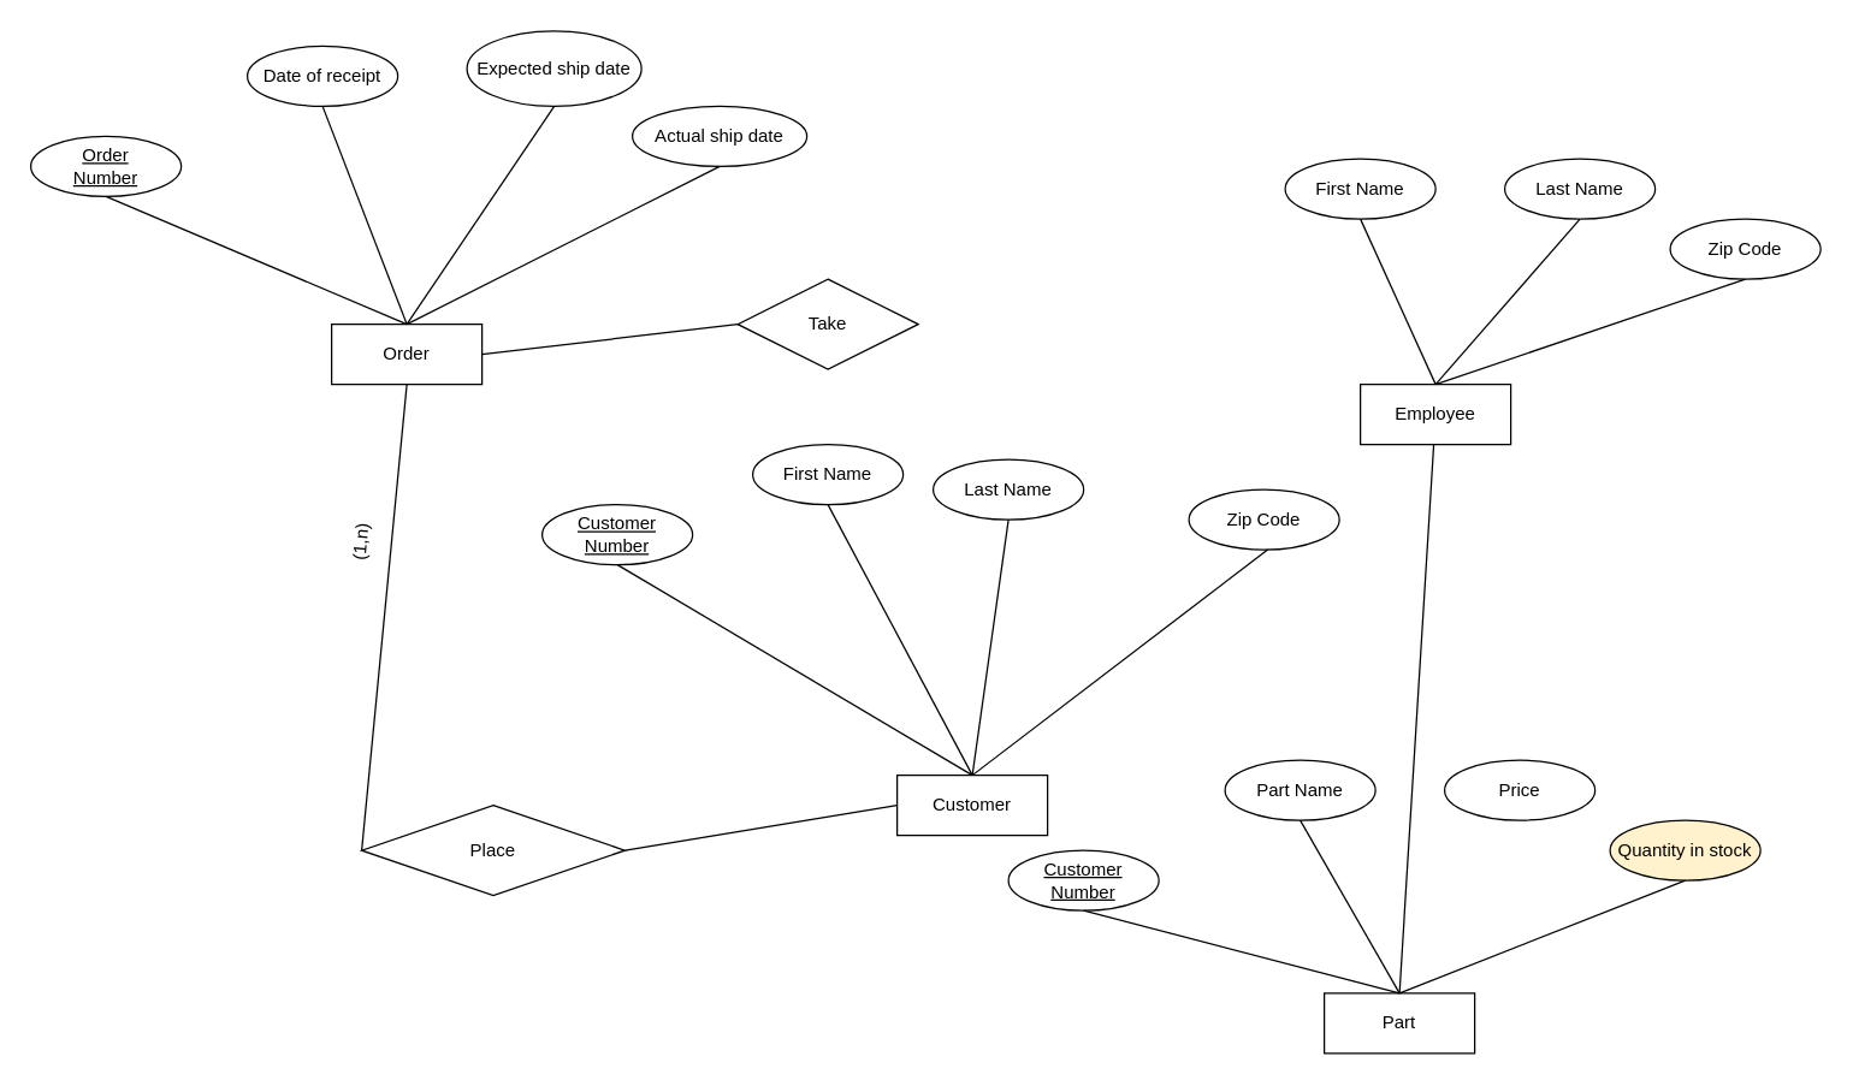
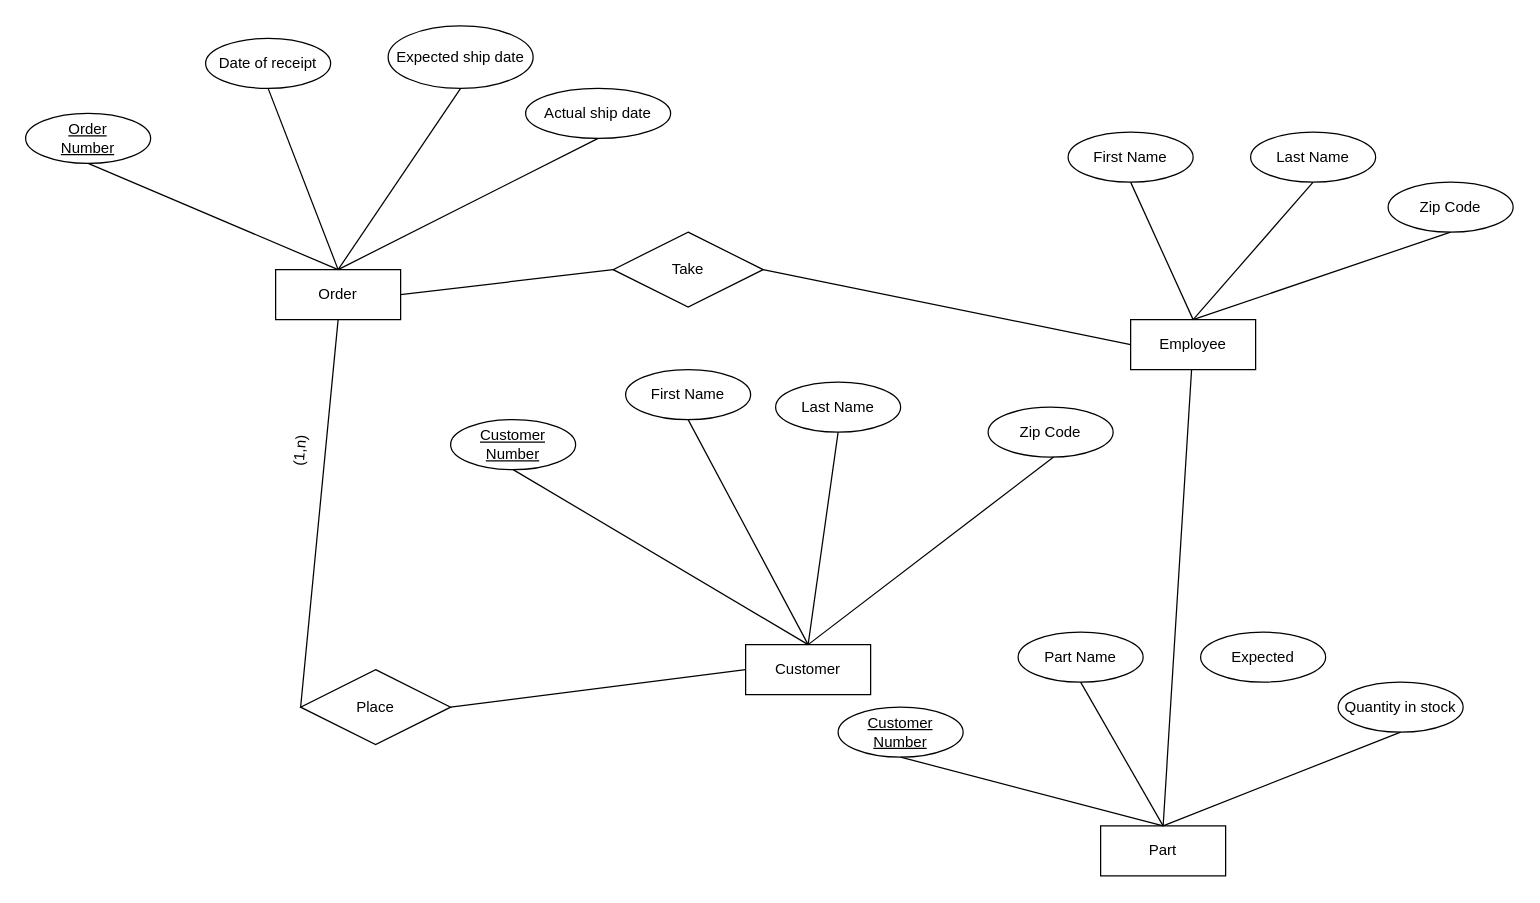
  <mxCell id="0" />
  <mxCell id="1" parent="0" />
  <mxCell id="2" value="Employee" style="whiteSpace=wrap;html=1;align=center;" vertex="1" parent="1"><mxGeometry x="904" y="255" width="100" height="40" as="geometry" /></mxCell>
  <mxCell id="3" value="First Name" style="ellipse;whiteSpace=wrap;html=1;align=center;" vertex="1" parent="1"><mxGeometry x="854" y="105" width="100" height="40" as="geometry" /></mxCell>
  <mxCell id="4" value="Last Name" style="ellipse;whiteSpace=wrap;html=1;align=center;" vertex="1" parent="1"><mxGeometry x="1000" y="105" width="100" height="40" as="geometry" /></mxCell>
  <mxCell id="5" value="" style="endArrow=none;html=1;rounded=0;exitX=0.5;exitY=1;exitDx=0;exitDy=0;entryX=0.5;entryY=0;entryDx=0;entryDy=0;" edge="1" parent="1" source="3" target="2"><mxGeometry relative="1" as="geometry"><mxPoint x="870" y="255" as="sourcePoint" /><mxPoint x="1030" y="255" as="targetPoint" /></mxGeometry></mxCell>
  <mxCell id="6" value="" style="endArrow=none;html=1;rounded=0;entryX=0.5;entryY=1;entryDx=0;entryDy=0;exitX=0.5;exitY=0;exitDx=0;exitDy=0;" edge="1" parent="1" source="2" target="4"><mxGeometry relative="1" as="geometry"><mxPoint x="870" y="255" as="sourcePoint" /><mxPoint x="1030" y="255" as="targetPoint" /></mxGeometry></mxCell>
  <mxCell id="7" value="Zip Code" style="ellipse;whiteSpace=wrap;html=1;align=center;" vertex="1" parent="1"><mxGeometry x="1110" y="145" width="100" height="40" as="geometry" /></mxCell>
  <mxCell id="8" value="" style="endArrow=none;html=1;rounded=0;entryX=0.5;entryY=1;entryDx=0;entryDy=0;exitX=0.5;exitY=0;exitDx=0;exitDy=0;" edge="1" parent="1" source="2" target="7"><mxGeometry relative="1" as="geometry"><mxPoint x="960" y="235" as="sourcePoint" /><mxPoint x="1030" y="255" as="targetPoint" /></mxGeometry></mxCell>
  <mxCell id="9" value="Customer" style="whiteSpace=wrap;html=1;align=center;" vertex="1" parent="1"><mxGeometry x="596" y="515" width="100" height="40" as="geometry" /></mxCell>
  <mxCell id="10" value="First Name" style="ellipse;whiteSpace=wrap;html=1;align=center;" vertex="1" parent="1"><mxGeometry x="500" y="295" width="100" height="40" as="geometry" /></mxCell>
  <mxCell id="11" value="Last Name" style="ellipse;whiteSpace=wrap;html=1;align=center;" vertex="1" parent="1"><mxGeometry x="620" y="305" width="100" height="40" as="geometry" /></mxCell>
  <mxCell id="12" value="Customer Number" style="ellipse;whiteSpace=wrap;html=1;align=center;fontStyle=4;" vertex="1" parent="1"><mxGeometry x="360" y="335" width="100" height="40" as="geometry" /></mxCell>
  <mxCell id="13" value="" style="endArrow=none;html=1;rounded=0;exitX=0.5;exitY=1;exitDx=0;exitDy=0;entryX=0.5;entryY=0;entryDx=0;entryDy=0;" edge="1" parent="1" source="12" target="9"><mxGeometry relative="1" as="geometry"><mxPoint x="500" y="455" as="sourcePoint" /><mxPoint x="660" y="455" as="targetPoint" /></mxGeometry></mxCell>
  <mxCell id="14" value="" style="endArrow=none;html=1;rounded=0;exitX=0.5;exitY=1;exitDx=0;exitDy=0;entryX=0.5;entryY=0;entryDx=0;entryDy=0;" edge="1" parent="1" source="10" target="9"><mxGeometry relative="1" as="geometry"><mxPoint x="500" y="455" as="sourcePoint" /><mxPoint x="660" y="455" as="targetPoint" /></mxGeometry></mxCell>
  <mxCell id="15" value="" style="endArrow=none;html=1;rounded=0;entryX=0.5;entryY=1;entryDx=0;entryDy=0;exitX=0.5;exitY=0;exitDx=0;exitDy=0;" edge="1" parent="1" source="9" target="11"><mxGeometry relative="1" as="geometry"><mxPoint x="500" y="455" as="sourcePoint" /><mxPoint x="660" y="455" as="targetPoint" /></mxGeometry></mxCell>
  <mxCell id="16" value="Zip Code" style="ellipse;whiteSpace=wrap;html=1;align=center;" vertex="1" parent="1"><mxGeometry x="790" y="325" width="100" height="40" as="geometry" /></mxCell>
  <mxCell id="17" value="" style="endArrow=none;html=1;rounded=0;exitX=0.5;exitY=0;exitDx=0;exitDy=0;entryX=0.524;entryY=0.998;entryDx=0;entryDy=0;entryPerimeter=0;" edge="1" parent="1" source="9" target="16"><mxGeometry relative="1" as="geometry"><mxPoint x="590" y="435" as="sourcePoint" /><mxPoint x="790" y="385" as="targetPoint" /></mxGeometry></mxCell>
  <mxCell id="18" value="Part" style="whiteSpace=wrap;html=1;align=center;" vertex="1" parent="1"><mxGeometry x="880" y="660" width="100" height="40" as="geometry" /></mxCell>
  <mxCell id="19" value="Part Name" style="ellipse;whiteSpace=wrap;html=1;align=center;" vertex="1" parent="1"><mxGeometry x="814" y="505" width="100" height="40" as="geometry" /></mxCell>
- <mxCell id="20" value="Price" style="ellipse;whiteSpace=wrap;html=1;align=center;" vertex="1" parent="1"><mxGeometry x="960" y="505" width="100" height="40" as="geometry" /></mxCell>
+ <mxCell id="20" value="Expected" style="ellipse;whiteSpace=wrap;html=1;align=center;" vertex="1" parent="1"><mxGeometry x="960" y="505" width="100" height="40" as="geometry" /></mxCell>
  <mxCell id="21" value="Customer Number" style="ellipse;whiteSpace=wrap;html=1;align=center;fontStyle=4;" vertex="1" parent="1"><mxGeometry x="670" y="565" width="100" height="40" as="geometry" /></mxCell>
  <mxCell id="22" value="" style="endArrow=none;html=1;rounded=0;exitX=0.5;exitY=1;exitDx=0;exitDy=0;entryX=0.5;entryY=0;entryDx=0;entryDy=0;" edge="1" parent="1" source="21" target="18"><mxGeometry relative="1" as="geometry"><mxPoint x="830" y="655" as="sourcePoint" /><mxPoint x="990" y="655" as="targetPoint" /></mxGeometry></mxCell>
  <mxCell id="23" value="" style="endArrow=none;html=1;rounded=0;exitX=0.5;exitY=1;exitDx=0;exitDy=0;entryX=0.5;entryY=0;entryDx=0;entryDy=0;" edge="1" parent="1" source="19" target="18"><mxGeometry relative="1" as="geometry"><mxPoint x="830" y="655" as="sourcePoint" /><mxPoint x="990" y="655" as="targetPoint" /></mxGeometry></mxCell>
  <mxCell id="24" value="" style="endArrow=none;html=1;rounded=0;exitX=0.5;exitY=0;exitDx=0;exitDy=0;" edge="1" parent="1" source="18" target="2"><mxGeometry relative="1" as="geometry"><mxPoint x="830" y="655" as="sourcePoint" /><mxPoint x="990" y="655" as="targetPoint" /></mxGeometry></mxCell>
- <mxCell id="25" value="Quantity in stock" style="ellipse;whiteSpace=wrap;html=1;align=center;fillColor=#fff2cc;" vertex="1" parent="1"><mxGeometry x="1070" y="545" width="100" height="40" as="geometry" /></mxCell>
+ <mxCell id="25" value="Quantity in stock" style="ellipse;whiteSpace=wrap;html=1;align=center;" vertex="1" parent="1"><mxGeometry x="1070" y="545" width="100" height="40" as="geometry" /></mxCell>
  <mxCell id="26" value="" style="endArrow=none;html=1;rounded=0;entryX=0.5;entryY=1;entryDx=0;entryDy=0;exitX=0.5;exitY=0;exitDx=0;exitDy=0;" edge="1" parent="1" source="18" target="25"><mxGeometry relative="1" as="geometry"><mxPoint x="920" y="635" as="sourcePoint" /><mxPoint x="990" y="655" as="targetPoint" /></mxGeometry></mxCell>
  <mxCell id="27" value="Order" style="whiteSpace=wrap;html=1;align=center;" vertex="1" parent="1"><mxGeometry x="220" y="215" width="100" height="40" as="geometry" /></mxCell>
  <mxCell id="28" value="Date of receipt" style="ellipse;whiteSpace=wrap;html=1;align=center;" vertex="1" parent="1"><mxGeometry x="164" y="30" width="100" height="40" as="geometry" /></mxCell>
  <mxCell id="29" value="Expected ship date" style="ellipse;whiteSpace=wrap;html=1;align=center;" vertex="1" parent="1"><mxGeometry x="310" y="20" width="116" height="50" as="geometry" /></mxCell>
  <mxCell id="30" value="Order&lt;br&gt;Number" style="ellipse;whiteSpace=wrap;html=1;align=center;fontStyle=4;" vertex="1" parent="1"><mxGeometry x="20" y="90" width="100" height="40" as="geometry" /></mxCell>
  <mxCell id="31" value="" style="endArrow=none;html=1;rounded=0;exitX=0.5;exitY=1;exitDx=0;exitDy=0;entryX=0.5;entryY=0;entryDx=0;entryDy=0;" edge="1" parent="1" source="30" target="27"><mxGeometry relative="1" as="geometry"><mxPoint x="180" y="180" as="sourcePoint" /><mxPoint x="340" y="180" as="targetPoint" /></mxGeometry></mxCell>
  <mxCell id="32" value="" style="endArrow=none;html=1;rounded=0;exitX=0.5;exitY=1;exitDx=0;exitDy=0;entryX=0.5;entryY=0;entryDx=0;entryDy=0;" edge="1" parent="1" source="28" target="27"><mxGeometry relative="1" as="geometry"><mxPoint x="180" y="180" as="sourcePoint" /><mxPoint x="340" y="180" as="targetPoint" /></mxGeometry></mxCell>
  <mxCell id="33" value="" style="endArrow=none;html=1;rounded=0;entryX=0.5;entryY=1;entryDx=0;entryDy=0;exitX=0.5;exitY=0;exitDx=0;exitDy=0;" edge="1" parent="1" source="27" target="29"><mxGeometry relative="1" as="geometry"><mxPoint x="180" y="180" as="sourcePoint" /><mxPoint x="340" y="180" as="targetPoint" /></mxGeometry></mxCell>
  <mxCell id="34" value="Actual ship date" style="ellipse;whiteSpace=wrap;html=1;align=center;" vertex="1" parent="1"><mxGeometry x="420" y="70" width="116" height="40" as="geometry" /></mxCell>
  <mxCell id="35" value="" style="endArrow=none;html=1;rounded=0;entryX=0.5;entryY=1;entryDx=0;entryDy=0;exitX=0.5;exitY=0;exitDx=0;exitDy=0;" edge="1" parent="1" source="27" target="34"><mxGeometry relative="1" as="geometry"><mxPoint x="270" y="160" as="sourcePoint" /><mxPoint x="340" y="180" as="targetPoint" /></mxGeometry></mxCell>
- <mxCell id="36" value="Place" style="shape=rhombus;perimeter=rhombusPerimeter;whiteSpace=wrap;html=1;align=center;" vertex="1" parent="1"><mxGeometry x="240" y="535" width="175" height="60" as="geometry" /></mxCell>
+ <mxCell id="36" value="Place" style="shape=rhombus;perimeter=rhombusPerimeter;whiteSpace=wrap;html=1;align=center;" vertex="1" parent="1"><mxGeometry x="240" y="535" width="120" height="60" as="geometry" /></mxCell>
  <mxCell id="37" value="" style="endArrow=none;html=1;rounded=0;exitX=0.5;exitY=1;exitDx=0;exitDy=0;entryX=0;entryY=0.5;entryDx=0;entryDy=0;" edge="1" parent="1" source="27" target="36"><mxGeometry relative="1" as="geometry"><mxPoint x="230" y="377.5" as="sourcePoint" /><mxPoint x="180" y="257.5" as="targetPoint" /></mxGeometry></mxCell>
  <mxCell id="38" value="" style="endArrow=none;html=1;rounded=0;entryX=0;entryY=0.5;entryDx=0;entryDy=0;exitX=1;exitY=0.5;exitDx=0;exitDy=0;" edge="1" parent="1" source="36" target="9"><mxGeometry relative="1" as="geometry"><mxPoint x="390" y="565" as="sourcePoint" /><mxPoint x="480" y="605" as="targetPoint" /></mxGeometry></mxCell>
  <mxCell id="39" value="(1,n)" style="text;html=1;strokeColor=none;fillColor=none;align=center;verticalAlign=middle;whiteSpace=wrap;rounded=0;rotation=-85;" vertex="1" parent="1"><mxGeometry x="210" y="345" width="60" height="30" as="geometry" /></mxCell>
  <mxCell id="40" value="Take" style="shape=rhombus;perimeter=rhombusPerimeter;whiteSpace=wrap;html=1;align=center;" vertex="1" parent="1"><mxGeometry x="490" y="185" width="120" height="60" as="geometry" /></mxCell>
  <mxCell id="41" value="" style="endArrow=none;html=1;rounded=0;exitX=1;exitY=0.5;exitDx=0;exitDy=0;entryX=0;entryY=0.5;entryDx=0;entryDy=0;" edge="1" parent="1" source="27" target="40"><mxGeometry relative="1" as="geometry"><mxPoint x="470" y="405" as="sourcePoint" /><mxPoint x="630" y="405" as="targetPoint" /></mxGeometry></mxCell>
+ <mxCell id="42" value="" style="endArrow=none;html=1;rounded=0;exitX=1;exitY=0.5;exitDx=0;exitDy=0;entryX=0;entryY=0.5;entryDx=0;entryDy=0;" edge="1" parent="1" source="40" target="2"><mxGeometry relative="1" as="geometry"><mxPoint x="470" y="405" as="sourcePoint" /><mxPoint x="630" y="405" as="targetPoint" /></mxGeometry></mxCell>
